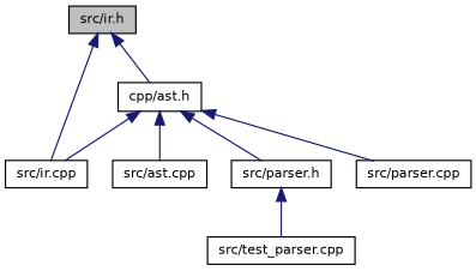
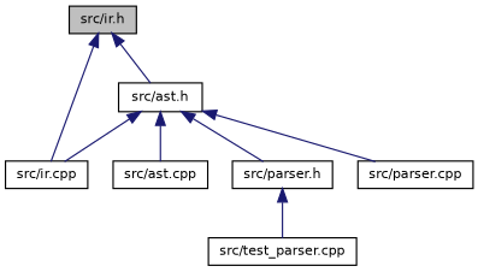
  digraph {
    node [color=black fillcolor=white fontname=Helvetica fontsize=10 shape=record style=filled]
    edge [color=midnightblue dir=back fontname=Helvetica fontsize=10 labelfontname=Helvetica labelfontsize=10 style=solid]
    n1 [fillcolor=grey75 fontcolor=black height=0.2 label="src/ir.h" width=0.4]
-   n2 [height=0.2 label="cpp/ast.h" width=0.4]
+   n2 [height=0.2 label="src/ast.h" width=0.4]
    n3 [height=0.2 label="src/ir.cpp" width=0.4]
    n4 [height=0.2 label="src/ast.cpp" width=0.4]
    n5 [height=0.2 label="src/parser.h" width=0.4]
    n6 [height=0.2 label="src/parser.cpp" width=0.4]
    n7 [height=0.2 label="src/test_parser.cpp" width=0.4]
    n1 -> n2
    n1 -> n3
    n2 -> n3
    n2 -> n4
    n2 -> n5
    n2 -> n6
    n5 -> n7
  }
